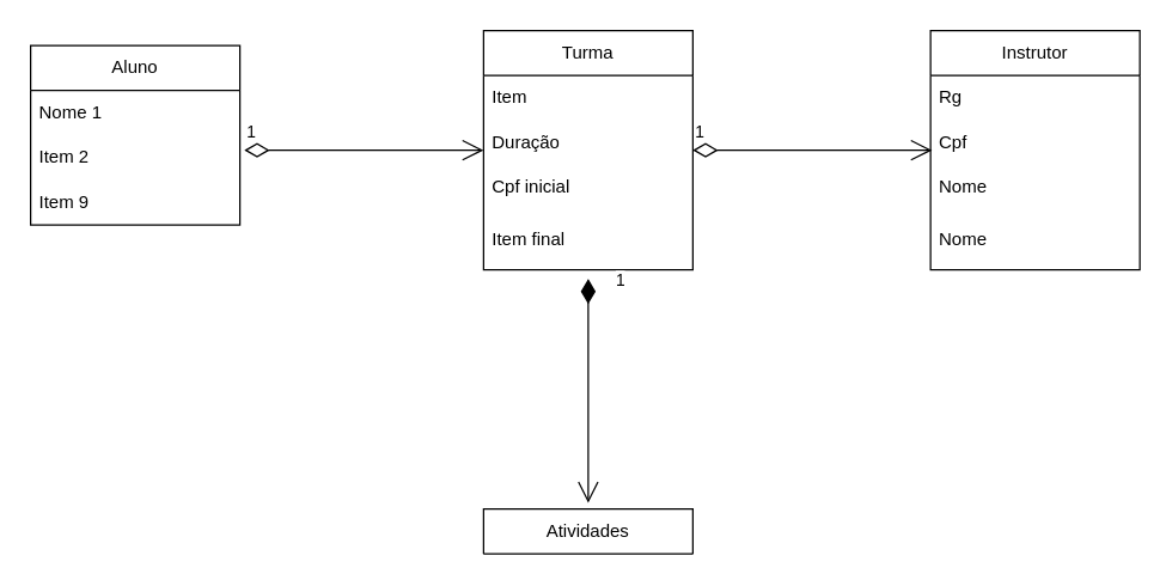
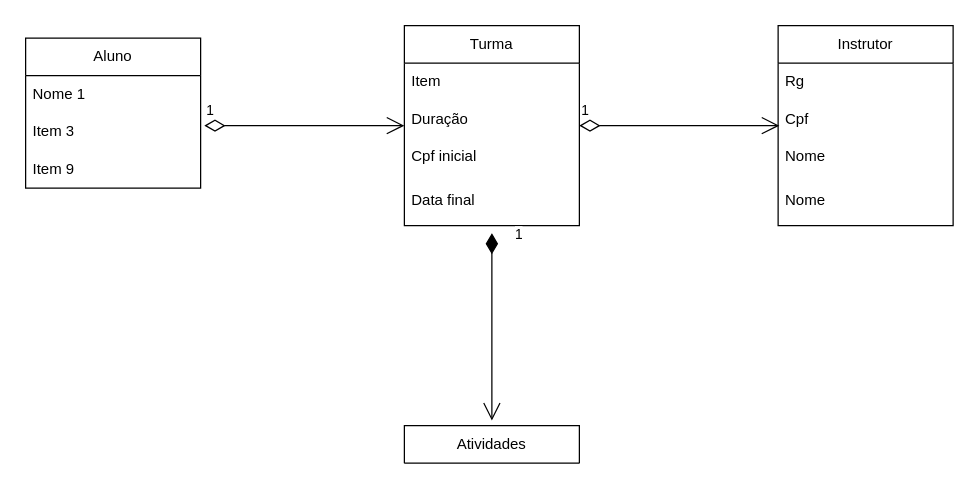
  <mxCell id="0" />
  <mxCell id="1" parent="0" />
  <mxCell id="2" value="Turma" style="swimlane;fontStyle=0;childLayout=stackLayout;horizontal=1;startSize=30;horizontalStack=0;resizeParent=1;resizeParentMax=0;resizeLast=0;collapsible=1;marginBottom=0;whiteSpace=wrap;html=1;" vertex="1" parent="1"><mxGeometry x="323" y="20" width="140" height="160" as="geometry" /></mxCell>
  <mxCell id="3" value="&lt;div&gt;Item&lt;/div&gt;" style="text;strokeColor=none;fillColor=none;align=left;verticalAlign=middle;spacingLeft=4;spacingRight=4;overflow=hidden;points=[[0,0.5],[1,0.5]];portConstraint=eastwest;rotatable=0;whiteSpace=wrap;html=1;" vertex="1" parent="2"><mxGeometry y="30" width="140" height="30" as="geometry" /></mxCell>
  <mxCell id="4" value="Duração" style="text;strokeColor=none;fillColor=none;align=left;verticalAlign=middle;spacingLeft=4;spacingRight=4;overflow=hidden;points=[[0,0.5],[1,0.5]];portConstraint=eastwest;rotatable=0;whiteSpace=wrap;html=1;" vertex="1" parent="2"><mxGeometry y="60" width="140" height="30" as="geometry" /></mxCell>
  <mxCell id="5" value="Cpf inicial" style="text;strokeColor=none;fillColor=none;align=left;verticalAlign=middle;spacingLeft=4;spacingRight=4;overflow=hidden;points=[[0,0.5],[1,0.5]];portConstraint=eastwest;rotatable=0;whiteSpace=wrap;html=1;" vertex="1" parent="2"><mxGeometry y="90" width="140" height="30" as="geometry" /></mxCell>
- <mxCell id="6" value="&lt;div&gt;Item final&lt;br&gt;&lt;/div&gt;" style="text;strokeColor=none;fillColor=none;align=left;verticalAlign=middle;spacingLeft=4;spacingRight=4;overflow=hidden;points=[[0,0.5],[1,0.5]];portConstraint=eastwest;rotatable=0;whiteSpace=wrap;html=1;" vertex="1" parent="2"><mxGeometry y="120" width="140" height="40" as="geometry" /></mxCell>
+ <mxCell id="6" value="&lt;div&gt;Data final&lt;br&gt;&lt;/div&gt;" style="text;strokeColor=none;fillColor=none;align=left;verticalAlign=middle;spacingLeft=4;spacingRight=4;overflow=hidden;points=[[0,0.5],[1,0.5]];portConstraint=eastwest;rotatable=0;whiteSpace=wrap;html=1;" vertex="1" parent="2"><mxGeometry y="120" width="140" height="40" as="geometry" /></mxCell>
  <mxCell id="7" value="1" style="endArrow=open;html=1;endSize=12;startArrow=diamondThin;startSize=14;startFill=0;edgeStyle=orthogonalEdgeStyle;align=left;verticalAlign=bottom;rounded=0;" edge="1" parent="1"><mxGeometry x="-1" y="3" relative="1" as="geometry"><mxPoint x="163" y="100" as="sourcePoint" /><mxPoint x="323" y="100" as="targetPoint" /></mxGeometry></mxCell>
  <mxCell id="8" value="Aluno" style="swimlane;fontStyle=0;childLayout=stackLayout;horizontal=1;startSize=30;horizontalStack=0;resizeParent=1;resizeParentMax=0;resizeLast=0;collapsible=1;marginBottom=0;whiteSpace=wrap;html=1;" vertex="1" parent="1"><mxGeometry x="20" y="30" width="140" height="120" as="geometry" /></mxCell>
  <mxCell id="9" value="Nome 1" style="text;strokeColor=none;fillColor=none;align=left;verticalAlign=middle;spacingLeft=4;spacingRight=4;overflow=hidden;points=[[0,0.5],[1,0.5]];portConstraint=eastwest;rotatable=0;whiteSpace=wrap;html=1;" vertex="1" parent="8"><mxGeometry y="30" width="140" height="30" as="geometry" /></mxCell>
- <mxCell id="10" value="Item 2" style="text;strokeColor=none;fillColor=none;align=left;verticalAlign=middle;spacingLeft=4;spacingRight=4;overflow=hidden;points=[[0,0.5],[1,0.5]];portConstraint=eastwest;rotatable=0;whiteSpace=wrap;html=1;" vertex="1" parent="8"><mxGeometry y="60" width="140" height="30" as="geometry" /></mxCell>
+ <mxCell id="10" value="Item 3" style="text;strokeColor=none;fillColor=none;align=left;verticalAlign=middle;spacingLeft=4;spacingRight=4;overflow=hidden;points=[[0,0.5],[1,0.5]];portConstraint=eastwest;rotatable=0;whiteSpace=wrap;html=1;" vertex="1" parent="8"><mxGeometry y="60" width="140" height="30" as="geometry" /></mxCell>
  <mxCell id="11" value="Item 9" style="text;strokeColor=none;fillColor=none;align=left;verticalAlign=middle;spacingLeft=4;spacingRight=4;overflow=hidden;points=[[0,0.5],[1,0.5]];portConstraint=eastwest;rotatable=0;whiteSpace=wrap;html=1;" vertex="1" parent="8"><mxGeometry y="90" width="140" height="30" as="geometry" /></mxCell>
  <mxCell id="12" value="1" style="endArrow=open;html=1;endSize=12;startArrow=diamondThin;startSize=14;startFill=0;edgeStyle=orthogonalEdgeStyle;align=left;verticalAlign=bottom;rounded=0;" edge="1" parent="1"><mxGeometry x="-1" y="3" relative="1" as="geometry"><mxPoint x="463" y="100" as="sourcePoint" /><mxPoint x="623" y="100" as="targetPoint" /></mxGeometry></mxCell>
  <mxCell id="13" value="Instrutor" style="swimlane;fontStyle=0;childLayout=stackLayout;horizontal=1;startSize=30;horizontalStack=0;resizeParent=1;resizeParentMax=0;resizeLast=0;collapsible=1;marginBottom=0;whiteSpace=wrap;html=1;" vertex="1" parent="1"><mxGeometry x="622" y="20" width="140" height="160" as="geometry" /></mxCell>
  <mxCell id="14" value="Rg" style="text;strokeColor=none;fillColor=none;align=left;verticalAlign=middle;spacingLeft=4;spacingRight=4;overflow=hidden;points=[[0,0.5],[1,0.5]];portConstraint=eastwest;rotatable=0;whiteSpace=wrap;html=1;" vertex="1" parent="13"><mxGeometry y="30" width="140" height="30" as="geometry" /></mxCell>
  <mxCell id="15" value="Cpf" style="text;strokeColor=none;fillColor=none;align=left;verticalAlign=middle;spacingLeft=4;spacingRight=4;overflow=hidden;points=[[0,0.5],[1,0.5]];portConstraint=eastwest;rotatable=0;whiteSpace=wrap;html=1;" vertex="1" parent="13"><mxGeometry y="60" width="140" height="30" as="geometry" /></mxCell>
  <mxCell id="16" value="Nome" style="text;strokeColor=none;fillColor=none;align=left;verticalAlign=middle;spacingLeft=4;spacingRight=4;overflow=hidden;points=[[0,0.5],[1,0.5]];portConstraint=eastwest;rotatable=0;whiteSpace=wrap;html=1;" vertex="1" parent="13"><mxGeometry y="90" width="140" height="30" as="geometry" /></mxCell>
  <mxCell id="17" value="Nome" style="text;strokeColor=none;fillColor=none;align=left;verticalAlign=middle;spacingLeft=4;spacingRight=4;overflow=hidden;points=[[0,0.5],[1,0.5]];portConstraint=eastwest;rotatable=0;whiteSpace=wrap;html=1;" vertex="1" parent="13"><mxGeometry y="120" width="140" height="40" as="geometry" /></mxCell>
  <mxCell id="18" value="Atividades" style="swimlane;fontStyle=0;childLayout=stackLayout;horizontal=1;startSize=30;horizontalStack=0;resizeParent=1;resizeParentMax=0;resizeLast=0;collapsible=1;marginBottom=0;whiteSpace=wrap;html=1;" vertex="1" parent="1"><mxGeometry x="323" y="340" width="140" height="30" as="geometry" /></mxCell>
  <mxCell id="19" value="1" style="endArrow=open;html=1;endSize=12;startArrow=diamondThin;startSize=14;startFill=1;edgeStyle=orthogonalEdgeStyle;align=left;verticalAlign=bottom;rounded=0;entryX=0.5;entryY=0;entryDx=0;entryDy=0;" edge="1" parent="1"><mxGeometry x="-0.866" y="17" relative="1" as="geometry"><mxPoint x="393" y="186" as="sourcePoint" /><mxPoint x="393" y="336" as="targetPoint" /><mxPoint as="offset" /></mxGeometry></mxCell>
